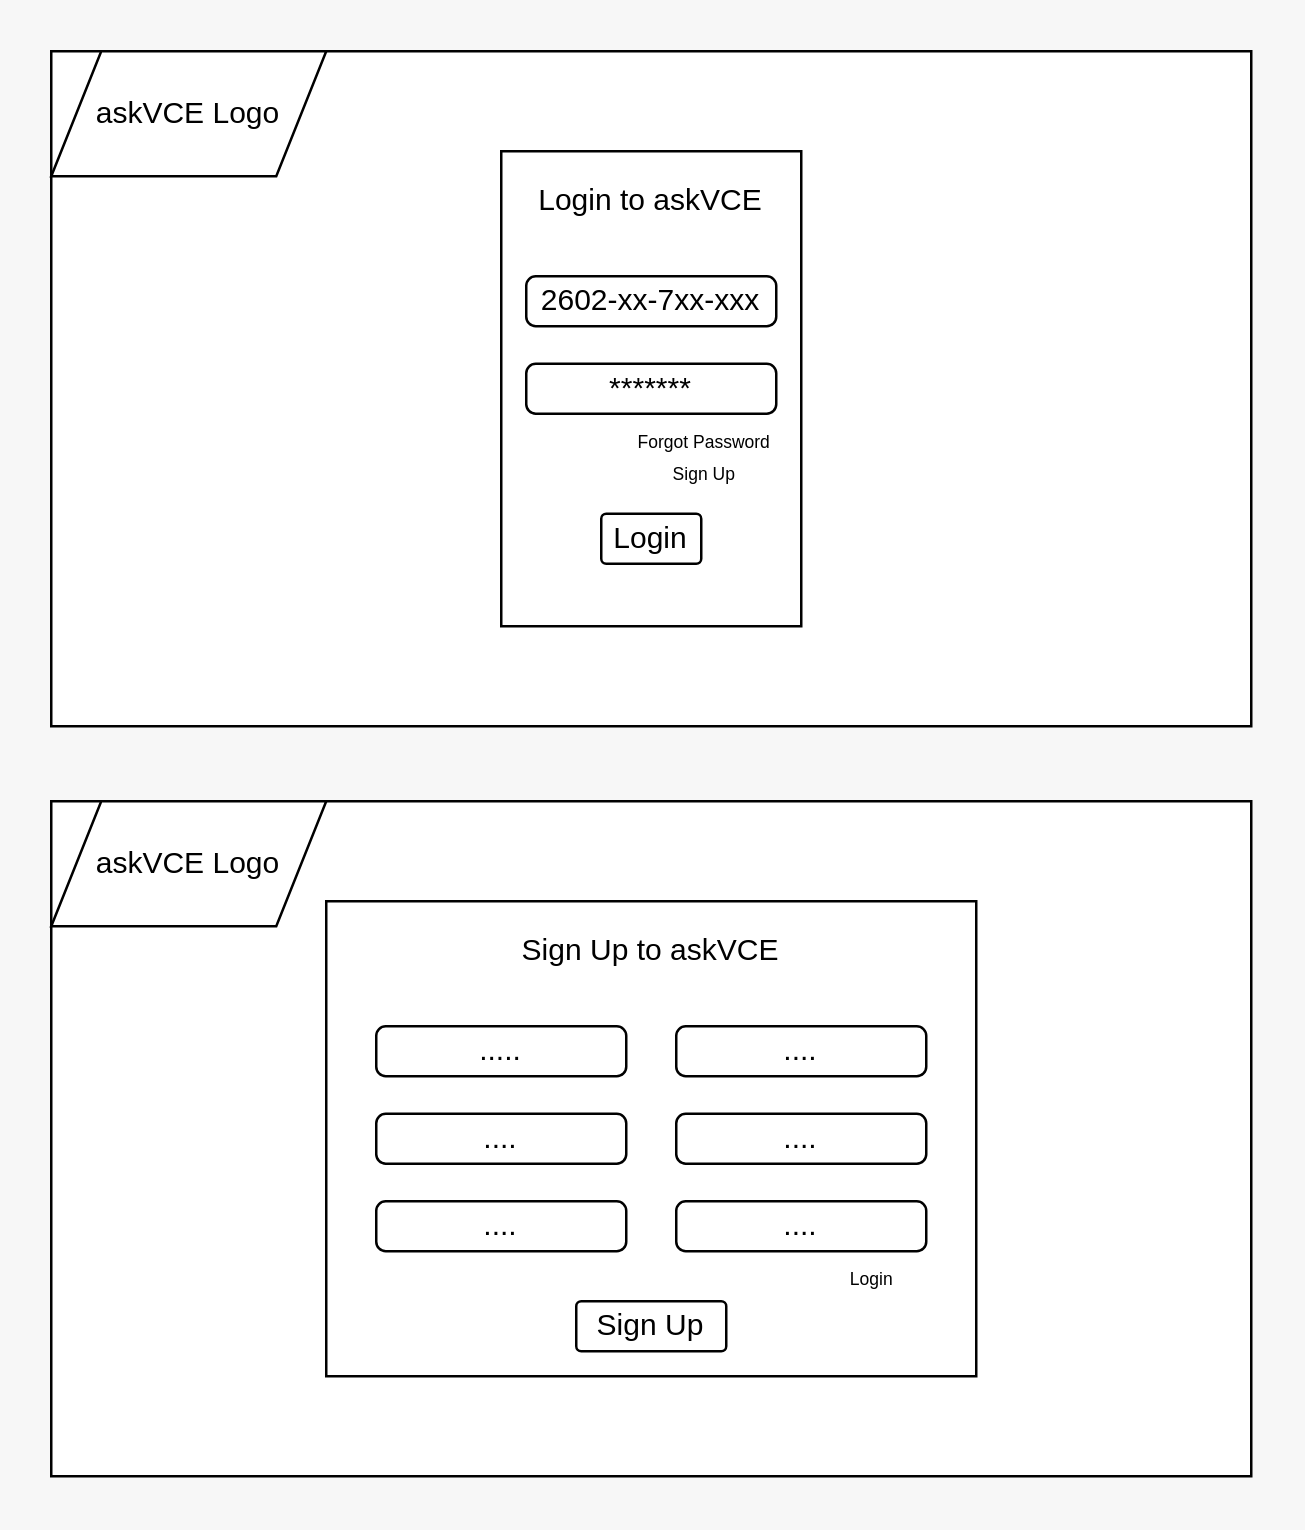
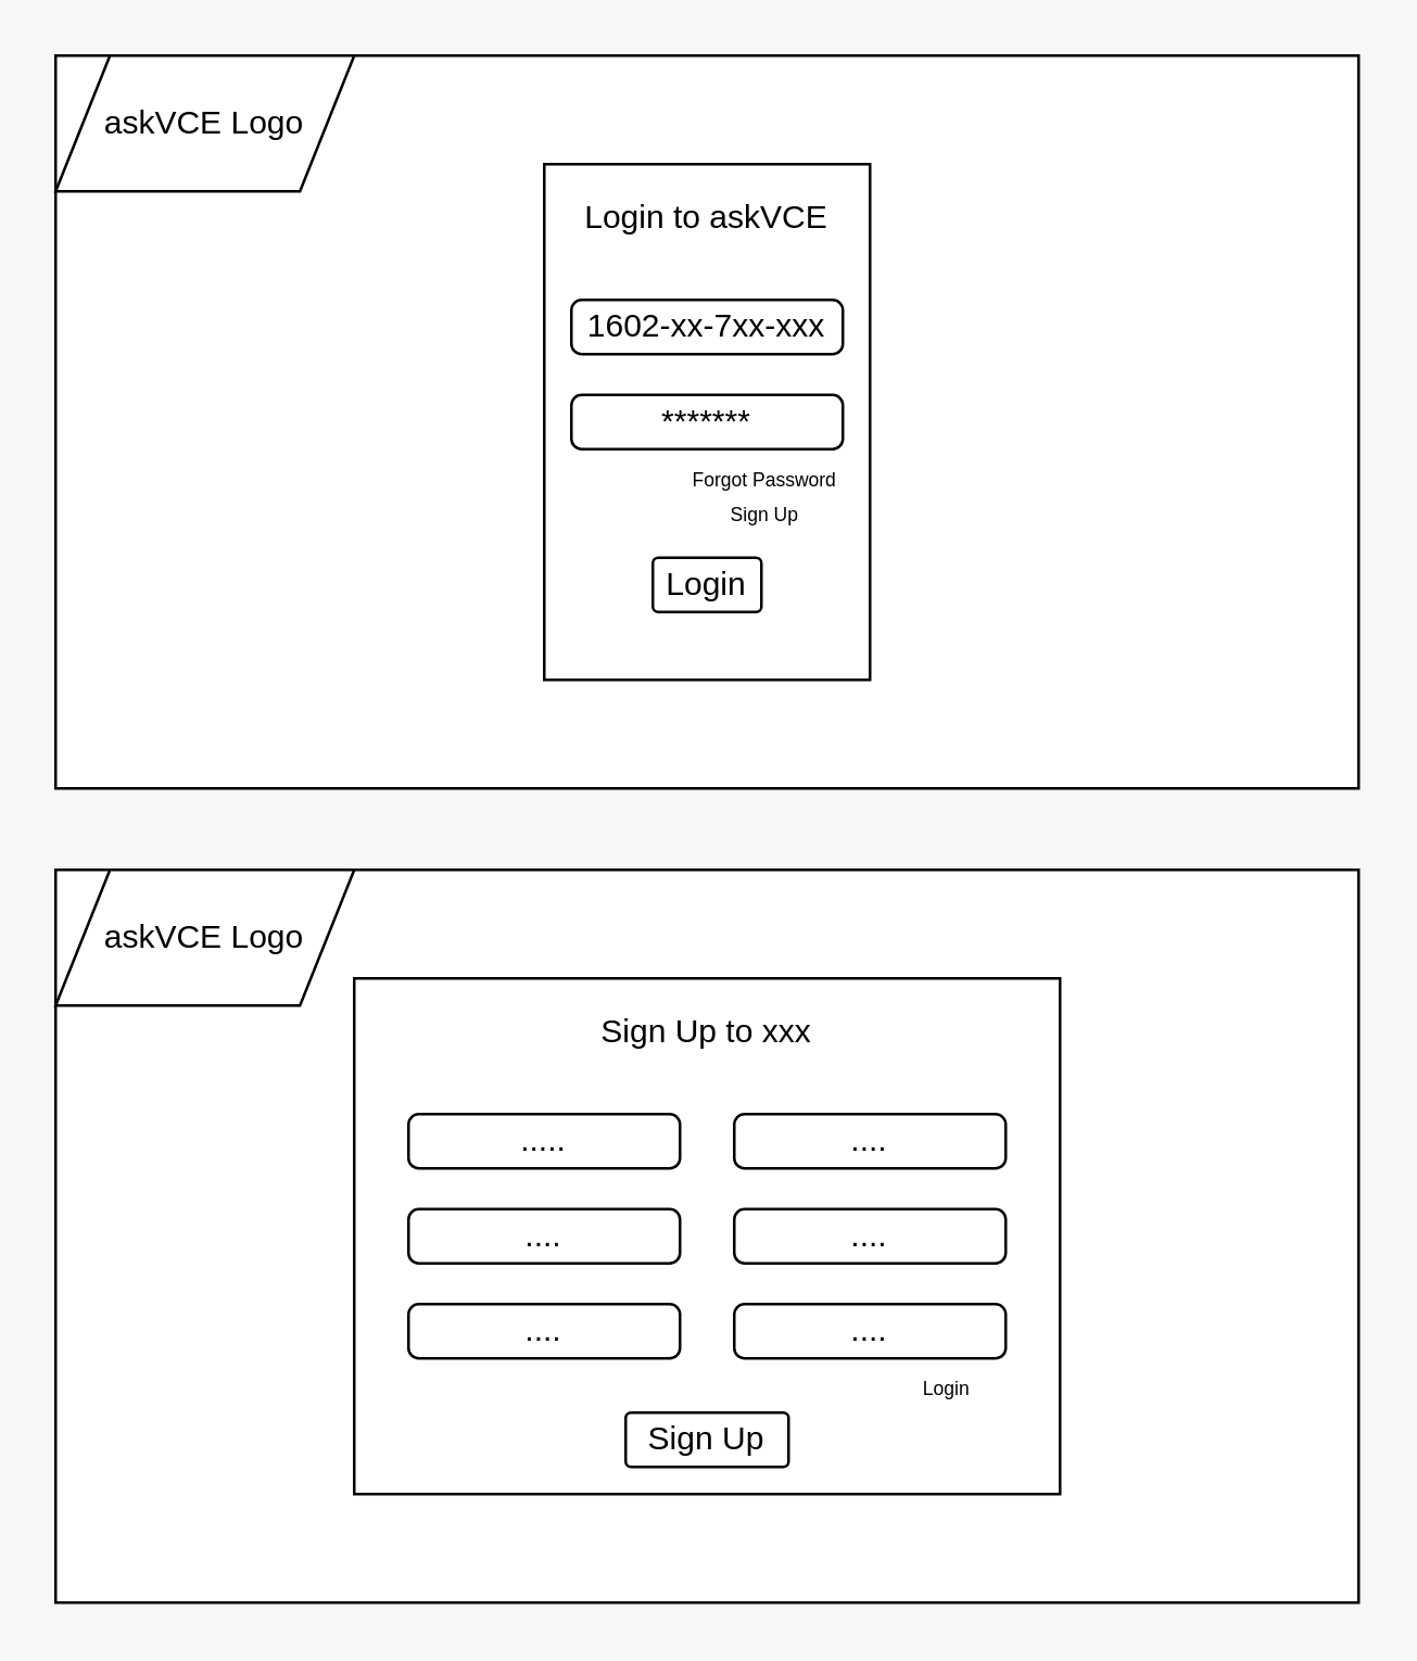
  <mxCell id="0" />
  <mxCell id="1" parent="0" />
  <mxCell id="2" value="" style="group" vertex="1" connectable="0" parent="1"><mxGeometry y="320" width="480" height="270" as="geometry" x="20" /></mxCell>
  <mxCell id="3" value="" style="rounded=0;whiteSpace=wrap;html=1;" vertex="1" parent="2"><mxGeometry width="480" height="270" as="geometry" /></mxCell>
  <mxCell id="4" value="askVCE Logo" style="shape=parallelogram;perimeter=parallelogramPerimeter;whiteSpace=wrap;html=1;fixedSize=1;" vertex="1" parent="2"><mxGeometry width="110" height="50" as="geometry" /></mxCell>
  <mxCell id="5" value="" style="rounded=0;whiteSpace=wrap;html=1;" vertex="1" parent="1"><mxGeometry x="130" y="360" width="260" height="190" as="geometry" /></mxCell>
  <mxCell id="6" value="" style="group" vertex="1" connectable="0" parent="1"><mxGeometry width="480" height="270" as="geometry" x="20" y="20" /></mxCell>
  <mxCell id="7" value="" style="rounded=0;whiteSpace=wrap;html=1;" vertex="1" parent="6"><mxGeometry width="480" height="270" as="geometry" /></mxCell>
  <mxCell id="8" value="askVCE Logo" style="shape=parallelogram;perimeter=parallelogramPerimeter;whiteSpace=wrap;html=1;fixedSize=1;" vertex="1" parent="6"><mxGeometry width="110" height="50" as="geometry" /></mxCell>
  <mxCell id="9" value="" style="rounded=0;whiteSpace=wrap;html=1;" vertex="1" parent="1"><mxGeometry x="200" y="60" width="120" height="190" as="geometry" /></mxCell>
  <mxCell id="10" value="Login to askVCE" style="text;html=1;strokeColor=none;fillColor=none;align=center;verticalAlign=middle;whiteSpace=wrap;rounded=0;" vertex="1" parent="1"><mxGeometry x="200" y="70" width="120" height="20" as="geometry" /></mxCell>
- <mxCell id="11" value="2602-xx-7xx-xxx" style="rounded=1;whiteSpace=wrap;html=1;arcSize=19;" vertex="1" parent="1"><mxGeometry x="210" y="110" width="100" height="20" as="geometry" /></mxCell>
+ <mxCell id="11" value="1602-xx-7xx-xxx" style="rounded=1;whiteSpace=wrap;html=1;arcSize=19;" vertex="1" parent="1"><mxGeometry x="210" y="110" width="100" height="20" as="geometry" /></mxCell>
  <mxCell id="12" value="*******" style="rounded=1;whiteSpace=wrap;html=1;arcSize=19;" vertex="1" parent="1"><mxGeometry x="210" y="145" width="100" height="20" as="geometry" /></mxCell>
  <mxCell id="13" value="&lt;font style=&quot;font-size: 7px&quot;&gt;Forgot Password&lt;/font&gt;" style="text;html=1;strokeColor=none;fillColor=none;align=center;verticalAlign=middle;whiteSpace=wrap;rounded=0;" vertex="1" parent="1"><mxGeometry x="253" y="165" width="57" height="20" as="geometry" /></mxCell>
  <mxCell id="14" value="Login" style="rounded=1;whiteSpace=wrap;html=1;arcSize=10;" vertex="1" parent="1"><mxGeometry x="240" y="205" width="40" height="20" as="geometry" /></mxCell>
  <mxCell id="15" value="&lt;font style=&quot;font-size: 7px&quot;&gt;Sign Up&lt;br&gt;&lt;/font&gt;" style="text;html=1;strokeColor=none;fillColor=none;align=center;verticalAlign=middle;whiteSpace=wrap;rounded=0;" vertex="1" parent="1"><mxGeometry x="253" y="178" width="57" height="20" as="geometry" /></mxCell>
  <mxCell id="16" value="&lt;font style=&quot;font-size: 7px&quot;&gt;Login&lt;/font&gt;" style="text;html=1;strokeColor=none;fillColor=none;align=center;verticalAlign=middle;whiteSpace=wrap;rounded=0;" vertex="1" parent="1"><mxGeometry x="320" y="500" width="57" height="20" as="geometry" /></mxCell>
  <mxCell id="17" value="Sign Up" style="rounded=1;whiteSpace=wrap;html=1;arcSize=10;" vertex="1" parent="1"><mxGeometry x="230" y="520" width="60" height="20" as="geometry" /></mxCell>
- <mxCell id="18" value="Sign Up to askVCE" style="text;html=1;strokeColor=none;fillColor=none;align=center;verticalAlign=middle;whiteSpace=wrap;rounded=0;" vertex="1" parent="1"><mxGeometry x="200" y="370" width="120" height="20" as="geometry" /></mxCell>
+ <mxCell id="18" value="Sign Up to xxx" style="text;html=1;strokeColor=none;fillColor=none;align=center;verticalAlign=middle;whiteSpace=wrap;rounded=0;" vertex="1" parent="1"><mxGeometry x="200" y="370" width="120" height="20" as="geometry" /></mxCell>
  <mxCell id="19" value="" style="group" vertex="1" connectable="0" parent="1"><mxGeometry x="150" y="410" width="220" height="90" as="geometry" /></mxCell>
  <mxCell id="20" value="...." style="rounded=1;whiteSpace=wrap;html=1;arcSize=19;" vertex="1" parent="19"><mxGeometry x="120" width="100" height="20" as="geometry" /></mxCell>
  <mxCell id="21" value="...." style="rounded=1;whiteSpace=wrap;html=1;arcSize=19;" vertex="1" parent="19"><mxGeometry x="120" y="35" width="100" height="20" as="geometry" /></mxCell>
  <mxCell id="22" value="...." style="rounded=1;whiteSpace=wrap;html=1;arcSize=19;" vertex="1" parent="19"><mxGeometry x="120" y="70" width="100" height="20" as="geometry" /></mxCell>
  <mxCell id="23" value="...." style="rounded=1;whiteSpace=wrap;html=1;arcSize=19;" vertex="1" parent="19"><mxGeometry y="70" width="100" height="20" as="geometry" /></mxCell>
  <mxCell id="24" value="....." style="rounded=1;whiteSpace=wrap;html=1;arcSize=19;" vertex="1" parent="19"><mxGeometry width="100" height="20" as="geometry" /></mxCell>
  <mxCell id="25" value="...." style="rounded=1;whiteSpace=wrap;html=1;arcSize=19;" vertex="1" parent="19"><mxGeometry y="35" width="100" height="20" as="geometry" /></mxCell>
